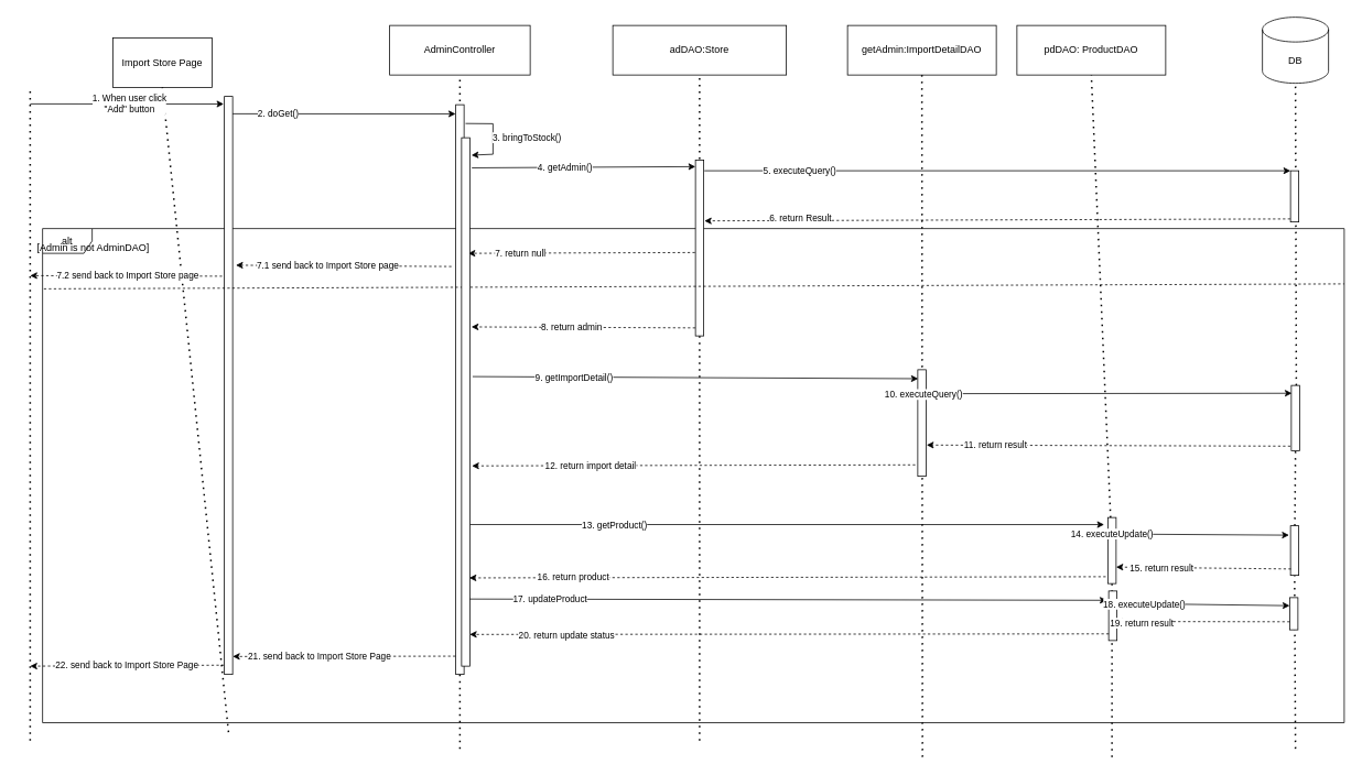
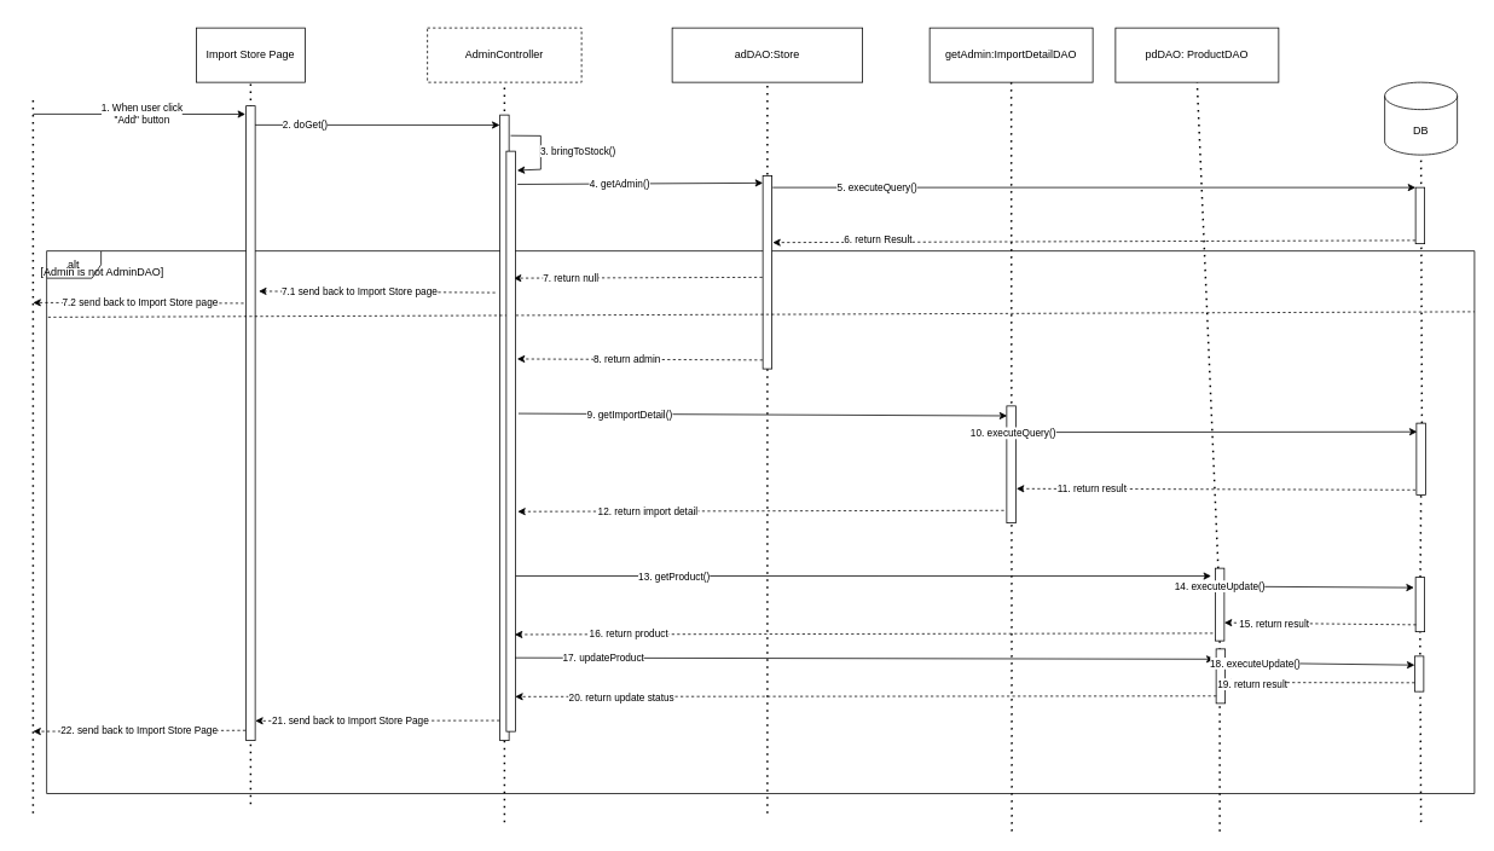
  <mxCell id="0" />
  <mxCell id="1" parent="0" />
  <mxCell id="2" value="alt" style="shape=umlFrame;whiteSpace=wrap;html=1;" parent="1" vertex="1"><mxGeometry x="51" y="276" width="1575" height="598.5" as="geometry" /></mxCell>
  <mxCell id="3" value="" style="endArrow=none;dashed=1;html=1;dashPattern=1 3;strokeWidth=2;" parent="1" edge="1"><mxGeometry width="50" height="50" relative="1" as="geometry"><mxPoint x="36" y="896" as="sourcePoint" /><mxPoint x="36" y="106" as="targetPoint" /></mxGeometry></mxCell>
- <mxCell id="4" value="Import Store Page" style="rounded=0;whiteSpace=wrap;html=1;" parent="1" vertex="1"><mxGeometry x="136" y="45" width="120" height="60" as="geometry" /></mxCell>
+ <mxCell id="4" value="Import Store Page" style="rounded=0;whiteSpace=wrap;html=1;" parent="1" vertex="1"><mxGeometry x="216" y="30" width="120" height="60" as="geometry" /></mxCell>
  <mxCell id="5" value="" style="endArrow=none;dashed=1;html=1;dashPattern=1 3;strokeWidth=2;entryX=0.5;entryY=1;entryDx=0;entryDy=0;" parent="1" target="4" edge="1"><mxGeometry width="50" height="50" relative="1" as="geometry"><mxPoint x="276" y="886" as="sourcePoint" /><mxPoint x="275.52" y="166" as="targetPoint" /></mxGeometry></mxCell>
  <mxCell id="6" value="1. When user click &lt;br&gt;&quot;Add&quot; button" style="endArrow=classic;html=1;entryX=-0.081;entryY=0.005;entryDx=0;entryDy=0;entryPerimeter=0;" parent="1" edge="1"><mxGeometry x="0.024" width="50" height="50" relative="1" as="geometry"><mxPoint x="36" y="125" as="sourcePoint" /><mxPoint x="270.19" y="125.165" as="targetPoint" /><mxPoint as="offset" /></mxGeometry></mxCell>
- <mxCell id="7" value="AdminController" style="rounded=0;whiteSpace=wrap;html=1;" parent="1" vertex="1"><mxGeometry x="471" y="30" width="170" height="60" as="geometry" /></mxCell>
+ <mxCell id="7" value="AdminController" style="rounded=0;whiteSpace=wrap;html=1;dashed=1;" parent="1" vertex="1"><mxGeometry x="471" y="30" width="170" height="60" as="geometry" /></mxCell>
  <mxCell id="8" value="adDAO:Store" style="rounded=0;whiteSpace=wrap;html=1;" parent="1" vertex="1"><mxGeometry x="741" y="30" width="210" height="60" as="geometry" /></mxCell>
  <mxCell id="9" value="getAdmin:ImportDetailDAO" style="rounded=0;whiteSpace=wrap;html=1;" parent="1" vertex="1"><mxGeometry x="1025" y="30" width="180" height="60" as="geometry" /></mxCell>
- <mxCell id="10" value="DB" style="shape=cylinder3;whiteSpace=wrap;html=1;boundedLbl=1;backgroundOutline=1;size=15;" parent="1" vertex="1"><mxGeometry x="1527" y="20" width="80" height="80" as="geometry" /></mxCell>
+ <mxCell id="10" value="DB" style="shape=cylinder3;whiteSpace=wrap;html=1;boundedLbl=1;backgroundOutline=1;size=15;" parent="1" vertex="1"><mxGeometry x="1527" y="90" width="80" height="80" as="geometry" /></mxCell>
  <mxCell id="11" value="" style="rounded=0;whiteSpace=wrap;html=1;" parent="1" vertex="1"><mxGeometry x="271" y="116" width="10" height="700" as="geometry" /></mxCell>
  <mxCell id="12" value="" style="endArrow=none;dashed=1;html=1;dashPattern=1 3;strokeWidth=2;entryX=0.5;entryY=1;entryDx=0;entryDy=0;" parent="1" target="7" edge="1"><mxGeometry width="50" height="50" relative="1" as="geometry"><mxPoint x="556" y="906" as="sourcePoint" /><mxPoint x="555.73" y="156" as="targetPoint" /></mxGeometry></mxCell>
  <mxCell id="13" value="" style="endArrow=none;dashed=1;html=1;dashPattern=1 3;strokeWidth=2;entryX=0.5;entryY=1;entryDx=0;entryDy=0;" parent="1" target="8" edge="1"><mxGeometry width="50" height="50" relative="1" as="geometry"><mxPoint x="846" y="896" as="sourcePoint" /><mxPoint x="845.95" y="166" as="targetPoint" /></mxGeometry></mxCell>
  <mxCell id="14" value="" style="endArrow=none;dashed=1;html=1;dashPattern=1 3;strokeWidth=2;entryX=0.5;entryY=1;entryDx=0;entryDy=0;" parent="1" target="9" edge="1"><mxGeometry width="50" height="50" relative="1" as="geometry"><mxPoint x="1115.68" y="916" as="sourcePoint" /><mxPoint x="1116" y="156" as="targetPoint" /></mxGeometry></mxCell>
  <mxCell id="15" value="" style="endArrow=none;dashed=1;html=1;dashPattern=1 3;strokeWidth=2;entryX=0.5;entryY=1;entryDx=0;entryDy=0;entryPerimeter=0;" parent="1" target="10" edge="1"><mxGeometry width="50" height="50" relative="1" as="geometry"><mxPoint x="1568" y="466" as="sourcePoint" /><mxPoint x="1568" y="156" as="targetPoint" /></mxGeometry></mxCell>
  <mxCell id="16" value="" style="rounded=0;whiteSpace=wrap;html=1;" parent="1" vertex="1"><mxGeometry x="551" y="126" width="10" height="690" as="geometry" /></mxCell>
  <mxCell id="17" value="2. doGet()" style="endArrow=classic;html=1;entryX=-0.023;entryY=0.005;entryDx=0;entryDy=0;entryPerimeter=0;" parent="1" edge="1"><mxGeometry x="-0.593" width="50" height="50" relative="1" as="geometry"><mxPoint x="281" y="137" as="sourcePoint" /><mxPoint x="550.77" y="137.115" as="targetPoint" /><mxPoint as="offset" /></mxGeometry></mxCell>
  <mxCell id="18" value="" style="rounded=0;whiteSpace=wrap;html=1;" parent="1" vertex="1"><mxGeometry x="841" y="193" width="10" height="213" as="geometry" /></mxCell>
  <mxCell id="19" value="4.&amp;nbsp;getAdmin()" style="endArrow=classic;html=1;exitX=1.245;exitY=0.057;exitDx=0;exitDy=0;exitPerimeter=0;" parent="1" source="51" edge="1"><mxGeometry x="-0.164" width="50" height="50" relative="1" as="geometry"><mxPoint x="574.76" y="201.2" as="sourcePoint" /><mxPoint x="841" y="201" as="targetPoint" /><mxPoint as="offset" /></mxGeometry></mxCell>
  <mxCell id="20" value="" style="rounded=0;whiteSpace=wrap;html=1;" parent="1" vertex="1"><mxGeometry x="1561" y="206" width="10" height="62" as="geometry" /></mxCell>
  <mxCell id="21" value="5. executeQuery()" style="endArrow=classic;html=1;entryX=0;entryY=0;entryDx=0;entryDy=0;exitX=1.078;exitY=0.061;exitDx=0;exitDy=0;exitPerimeter=0;" parent="1" source="18" target="20" edge="1"><mxGeometry x="-0.676" width="50" height="50" relative="1" as="geometry"><mxPoint x="866" y="206" as="sourcePoint" /><mxPoint x="1146" y="156" as="targetPoint" /><mxPoint as="offset" /></mxGeometry></mxCell>
  <mxCell id="22" value="6. return Result" style="endArrow=classic;html=1;exitX=-0.026;exitY=0.941;exitDx=0;exitDy=0;exitPerimeter=0;dashed=1;entryX=1.089;entryY=0.346;entryDx=0;entryDy=0;entryPerimeter=0;" parent="1" source="20" target="18" edge="1"><mxGeometry x="0.674" y="-2" width="50" height="50" relative="1" as="geometry"><mxPoint x="826" y="277.883" as="sourcePoint" /><mxPoint x="866" y="266" as="targetPoint" /><mxPoint as="offset" /></mxGeometry></mxCell>
  <mxCell id="23" value="7. return null" style="endArrow=classic;html=1;exitX=-0.056;exitY=0.526;exitDx=0;exitDy=0;exitPerimeter=0;dashed=1;" parent="1" source="18" edge="1"><mxGeometry x="0.536" width="50" height="50" relative="1" as="geometry"><mxPoint x="842.8" y="307.099" as="sourcePoint" /><mxPoint x="566" y="306" as="targetPoint" /><mxPoint as="offset" /></mxGeometry></mxCell>
  <mxCell id="24" value="7.1 send back to Import Store page" style="endArrow=classic;html=1;exitX=-0.525;exitY=0.284;exitDx=0;exitDy=0;exitPerimeter=0;dashed=1;entryX=1.394;entryY=0.292;entryDx=0;entryDy=0;entryPerimeter=0;" parent="1" source="16" target="11" edge="1"><mxGeometry x="0.153" width="50" height="50" relative="1" as="geometry"><mxPoint x="545.75" y="322.099" as="sourcePoint" /><mxPoint x="286" y="322" as="targetPoint" /><mxPoint as="offset" /></mxGeometry></mxCell>
  <mxCell id="25" value="7.2 send back to Import Store page" style="endArrow=classic;html=1;exitX=-0.27;exitY=0.311;exitDx=0;exitDy=0;exitPerimeter=0;dashed=1;" parent="1" source="11" edge="1"><mxGeometry x="-0.023" width="50" height="50" relative="1" as="geometry"><mxPoint x="271" y="333.309" as="sourcePoint" /><mxPoint x="36" y="333" as="targetPoint" /><mxPoint x="-1" as="offset" /></mxGeometry></mxCell>
  <mxCell id="26" value="8. return admin" style="endArrow=classic;html=1;exitX=-0.02;exitY=0.423;exitDx=0;exitDy=0;exitPerimeter=0;dashed=1;entryX=1.193;entryY=0.358;entryDx=0;entryDy=0;entryPerimeter=0;" parent="1" target="51" edge="1"><mxGeometry x="0.106" width="50" height="50" relative="1" as="geometry"><mxPoint x="840.75" y="396.309" as="sourcePoint" /><mxPoint x="576" y="396" as="targetPoint" /><mxPoint as="offset" /></mxGeometry></mxCell>
  <mxCell id="27" value="9. getImportDetail()" style="endArrow=classic;html=1;exitX=1.341;exitY=0.452;exitDx=0;exitDy=0;exitPerimeter=0;entryX=0.046;entryY=0.084;entryDx=0;entryDy=0;entryPerimeter=0;" parent="1" source="51" target="28" edge="1"><mxGeometry x="-0.545" y="-1" width="50" height="50" relative="1" as="geometry"><mxPoint x="565.7" y="457.6" as="sourcePoint" /><mxPoint x="1106" y="456" as="targetPoint" /><mxPoint as="offset" /><Array as="points" /></mxGeometry></mxCell>
  <mxCell id="28" value="" style="rounded=0;whiteSpace=wrap;html=1;" parent="1" vertex="1"><mxGeometry x="1110" y="447" width="10" height="129" as="geometry" /></mxCell>
  <mxCell id="29" value="21. send back to Import Store Page" style="endArrow=classic;html=1;dashed=1;exitX=-0.038;exitY=0.968;exitDx=0;exitDy=0;exitPerimeter=0;entryX=1.012;entryY=0.969;entryDx=0;entryDy=0;entryPerimeter=0;" parent="1" source="16" target="11" edge="1"><mxGeometry x="0.222" width="50" height="50" relative="1" as="geometry"><mxPoint x="546" y="796" as="sourcePoint" /><mxPoint x="286" y="796" as="targetPoint" /><mxPoint as="offset" /></mxGeometry></mxCell>
  <mxCell id="30" value="22. send back to Import Store Page" style="endArrow=classic;html=1;dashed=1;exitX=-0.062;exitY=0.984;exitDx=0;exitDy=0;exitPerimeter=0;" parent="1" source="11" edge="1"><mxGeometry width="50" height="50" relative="1" as="geometry"><mxPoint x="266" y="806" as="sourcePoint" /><mxPoint x="36" y="806" as="targetPoint" /><mxPoint as="offset" /></mxGeometry></mxCell>
  <mxCell id="31" value="[Admin&amp;nbsp;is not AdminDAO]" style="text;html=1;strokeColor=none;fillColor=none;align=center;verticalAlign=middle;whiteSpace=wrap;rounded=0;" parent="1" vertex="1"><mxGeometry x="20" y="284.5" width="185" height="30" as="geometry" /></mxCell>
  <mxCell id="32" value="" style="endArrow=none;dashed=1;html=1;rounded=0;exitX=0.001;exitY=0.122;exitDx=0;exitDy=0;exitPerimeter=0;entryX=1;entryY=0.112;entryDx=0;entryDy=0;entryPerimeter=0;" parent="1" source="2" target="2" edge="1"><mxGeometry width="50" height="50" relative="1" as="geometry"><mxPoint x="416" y="436" as="sourcePoint" /><mxPoint x="1406" y="346" as="targetPoint" /></mxGeometry></mxCell>
  <mxCell id="33" value="" style="endArrow=classic;html=1;rounded=0;entryX=0.07;entryY=0.12;entryDx=0;entryDy=0;entryPerimeter=0;" parent="1" target="35" edge="1"><mxGeometry width="50" height="50" relative="1" as="geometry"><mxPoint x="1126" y="476" as="sourcePoint" /><mxPoint x="1236" y="466" as="targetPoint" /></mxGeometry></mxCell>
  <mxCell id="34" value="10. executeQuery()" style="edgeLabel;html=1;align=center;verticalAlign=middle;resizable=0;points=[];" parent="33" vertex="1" connectable="0"><mxGeometry x="0.203" y="-1" relative="1" as="geometry"><mxPoint x="-273" as="offset" /></mxGeometry></mxCell>
  <mxCell id="35" value="" style="rounded=0;whiteSpace=wrap;html=1;" parent="1" vertex="1"><mxGeometry x="1562" y="466" width="10" height="79" as="geometry" /></mxCell>
  <mxCell id="36" value="" style="endArrow=none;dashed=1;html=1;dashPattern=1 3;strokeWidth=2;entryX=0.5;entryY=1;entryDx=0;entryDy=0;entryPerimeter=0;" parent="1" source="47" target="35" edge="1"><mxGeometry width="50" height="50" relative="1" as="geometry"><mxPoint x="1567" y="906" as="sourcePoint" /><mxPoint x="1567" y="156" as="targetPoint" /></mxGeometry></mxCell>
  <mxCell id="37" value="11. return result" style="endArrow=classic;html=1;dashed=1;entryX=1.173;entryY=0.707;entryDx=0;entryDy=0;entryPerimeter=0;exitX=-0.114;exitY=0.931;exitDx=0;exitDy=0;exitPerimeter=0;" parent="1" source="35" edge="1"><mxGeometry x="0.621" width="50" height="50" relative="1" as="geometry"><mxPoint x="1776" y="536" as="sourcePoint" /><mxPoint x="1120.73" y="538.203" as="targetPoint" /><mxPoint as="offset" /></mxGeometry></mxCell>
  <mxCell id="38" value="12. return import detail" style="endArrow=classic;html=1;exitX=-0.305;exitY=0.893;exitDx=0;exitDy=0;exitPerimeter=0;dashed=1;entryX=1.254;entryY=0.621;entryDx=0;entryDy=0;entryPerimeter=0;" parent="1" source="28" target="51" edge="1"><mxGeometry x="0.464" width="50" height="50" relative="1" as="geometry"><mxPoint x="850.75" y="406.309" as="sourcePoint" /><mxPoint x="566" y="566" as="targetPoint" /><mxPoint as="offset" /></mxGeometry></mxCell>
  <mxCell id="39" value="pdDAO: ProductDAO" style="rounded=0;whiteSpace=wrap;html=1;" parent="1" vertex="1"><mxGeometry x="1230" y="30" width="180" height="60" as="geometry" /></mxCell>
  <mxCell id="40" value="" style="endArrow=none;dashed=1;html=1;dashPattern=1 3;strokeWidth=2;entryX=0.5;entryY=1;entryDx=0;entryDy=0;" parent="1" source="43" target="39" edge="1"><mxGeometry width="50" height="50" relative="1" as="geometry"><mxPoint x="1345" y="916" as="sourcePoint" /><mxPoint x="1125" y="156" as="targetPoint" /></mxGeometry></mxCell>
  <mxCell id="41" value="13. getProduct()" style="endArrow=classic;html=1;exitX=1.004;exitY=0.732;exitDx=0;exitDy=0;exitPerimeter=0;entryX=-0.45;entryY=0.107;entryDx=0;entryDy=0;entryPerimeter=0;" parent="1" source="51" target="43" edge="1"><mxGeometry x="-0.545" y="-1" width="50" height="50" relative="1" as="geometry"><mxPoint x="571" y="468" as="sourcePoint" /><mxPoint x="1336" y="646" as="targetPoint" /><mxPoint as="offset" /><Array as="points" /></mxGeometry></mxCell>
  <mxCell id="42" value="" style="endArrow=none;dashed=1;html=1;dashPattern=1 3;strokeWidth=2;entryX=0.5;entryY=1;entryDx=0;entryDy=0;" parent="1" target="43" edge="1"><mxGeometry width="50" height="50" relative="1" as="geometry"><mxPoint x="1345" y="916" as="sourcePoint" /><mxPoint x="1345" y="146" as="targetPoint" /></mxGeometry></mxCell>
  <mxCell id="43" value="" style="rounded=0;whiteSpace=wrap;html=1;" parent="1" vertex="1"><mxGeometry x="1340" y="626" width="10" height="80" as="geometry" /></mxCell>
  <mxCell id="44" value="" style="endArrow=classic;html=1;rounded=0;exitX=1;exitY=0.25;exitDx=0;exitDy=0;entryX=-0.176;entryY=0.189;entryDx=0;entryDy=0;entryPerimeter=0;" parent="1" source="43" target="47" edge="1"><mxGeometry width="50" height="50" relative="1" as="geometry"><mxPoint x="1566" y="706" as="sourcePoint" /><mxPoint x="1616" y="656" as="targetPoint" /></mxGeometry></mxCell>
  <mxCell id="45" value="14. executeUpdate()" style="edgeLabel;html=1;align=center;verticalAlign=middle;resizable=0;points=[];" parent="44" vertex="1" connectable="0"><mxGeometry x="-0.27" y="1" relative="1" as="geometry"><mxPoint x="-82" as="offset" /></mxGeometry></mxCell>
  <mxCell id="46" value="" style="endArrow=none;dashed=1;html=1;dashPattern=1 3;strokeWidth=2;entryX=0.5;entryY=1;entryDx=0;entryDy=0;entryPerimeter=0;" parent="1" target="47" edge="1"><mxGeometry width="50" height="50" relative="1" as="geometry"><mxPoint x="1566" y="729" as="sourcePoint" /><mxPoint x="1567" y="545" as="targetPoint" /></mxGeometry></mxCell>
  <mxCell id="47" value="" style="rounded=0;whiteSpace=wrap;html=1;" parent="1" vertex="1"><mxGeometry x="1561" y="636" width="10" height="60" as="geometry" /></mxCell>
  <mxCell id="48" value="" style="endArrow=classic;html=1;rounded=0;exitX=0.053;exitY=0.872;exitDx=0;exitDy=0;exitPerimeter=0;entryX=1;entryY=0.75;entryDx=0;entryDy=0;dashed=1;" parent="1" source="47" target="43" edge="1"><mxGeometry width="50" height="50" relative="1" as="geometry"><mxPoint x="1516" y="636" as="sourcePoint" /><mxPoint x="1566" y="586" as="targetPoint" /></mxGeometry></mxCell>
  <mxCell id="49" value="15. return result" style="edgeLabel;html=1;align=center;verticalAlign=middle;resizable=0;points=[];" parent="48" vertex="1" connectable="0"><mxGeometry x="0.726" relative="1" as="geometry"><mxPoint x="26" as="offset" /></mxGeometry></mxCell>
  <mxCell id="50" value="" style="endArrow=none;dashed=1;html=1;dashPattern=1 3;strokeWidth=2;" parent="1" edge="1"><mxGeometry width="50" height="50" relative="1" as="geometry"><mxPoint x="1567" y="906" as="sourcePoint" /><mxPoint x="1566" y="726" as="targetPoint" /></mxGeometry></mxCell>
  <mxCell id="51" value="" style="rounded=0;whiteSpace=wrap;html=1;" parent="1" vertex="1"><mxGeometry x="558" y="166" width="10" height="640" as="geometry" /></mxCell>
  <mxCell id="52" value="" style="endArrow=classic;html=1;rounded=0;exitX=-0.255;exitY=0.896;exitDx=0;exitDy=0;exitPerimeter=0;entryX=0.931;entryY=0.833;entryDx=0;entryDy=0;entryPerimeter=0;dashed=1;" parent="1" source="43" target="51" edge="1"><mxGeometry width="50" height="50" relative="1" as="geometry"><mxPoint x="1116" y="786" as="sourcePoint" /><mxPoint x="1166" y="736" as="targetPoint" /></mxGeometry></mxCell>
  <mxCell id="53" value="16. return product" style="edgeLabel;html=1;align=center;verticalAlign=middle;resizable=0;points=[];" parent="52" vertex="1" connectable="0"><mxGeometry x="0.674" y="-1" relative="1" as="geometry"><mxPoint as="offset" /></mxGeometry></mxCell>
  <mxCell id="54" value="" style="endArrow=classic;html=1;rounded=0;entryX=1.194;entryY=0.033;entryDx=0;entryDy=0;entryPerimeter=0;exitX=1.183;exitY=0.033;exitDx=0;exitDy=0;exitPerimeter=0;" parent="1" source="16" target="51" edge="1"><mxGeometry width="50" height="50" relative="1" as="geometry"><mxPoint x="366" y="166" as="sourcePoint" /><mxPoint x="416" y="116" as="targetPoint" /><Array as="points"><mxPoint x="596" y="149" /><mxPoint x="596" y="186" /></Array></mxGeometry></mxCell>
  <mxCell id="55" value="3. bringToStock()" style="edgeLabel;html=1;align=center;verticalAlign=middle;resizable=0;points=[];" parent="54" vertex="1" connectable="0"><mxGeometry x="0.044" y="-1" relative="1" as="geometry"><mxPoint x="41" as="offset" /></mxGeometry></mxCell>
  <mxCell id="56" value="" style="endArrow=classic;html=1;rounded=0;exitX=0.976;exitY=0.873;exitDx=0;exitDy=0;exitPerimeter=0;entryX=-0.223;entryY=0.187;entryDx=0;entryDy=0;entryPerimeter=0;" edge="1" parent="1" source="51" target="58"><mxGeometry width="50" height="50" relative="1" as="geometry"><mxPoint x="566" y="736" as="sourcePoint" /><mxPoint x="616" y="686" as="targetPoint" /></mxGeometry></mxCell>
  <mxCell id="57" value="17. updateProduct" style="edgeLabel;html=1;align=center;verticalAlign=middle;resizable=0;points=[];" vertex="1" connectable="0" parent="56"><mxGeometry x="-0.748" relative="1" as="geometry"><mxPoint as="offset" /></mxGeometry></mxCell>
  <mxCell id="58" value="" style="rounded=0;whiteSpace=wrap;html=1;" vertex="1" parent="1"><mxGeometry x="1341" y="715" width="10" height="60" as="geometry" /></mxCell>
  <mxCell id="59" value="" style="rounded=0;whiteSpace=wrap;html=1;" vertex="1" parent="1"><mxGeometry x="1560" y="723" width="10" height="39" as="geometry" /></mxCell>
  <mxCell id="60" value="" style="endArrow=classic;html=1;rounded=0;entryX=0;entryY=0.25;entryDx=0;entryDy=0;exitX=1;exitY=0.25;exitDx=0;exitDy=0;" edge="1" parent="1" source="58" target="59"><mxGeometry width="50" height="50" relative="1" as="geometry"><mxPoint x="1356" y="736" as="sourcePoint" /><mxPoint x="1586" y="616" as="targetPoint" /></mxGeometry></mxCell>
  <mxCell id="61" value="18. executeUpdate()" style="edgeLabel;html=1;align=center;verticalAlign=middle;resizable=0;points=[];" vertex="1" connectable="0" parent="60"><mxGeometry x="-0.682" relative="1" as="geometry"><mxPoint as="offset" /></mxGeometry></mxCell>
  <mxCell id="62" value="" style="endArrow=classic;html=1;rounded=0;exitX=0;exitY=0.75;exitDx=0;exitDy=0;entryX=0.902;entryY=0.616;entryDx=0;entryDy=0;entryPerimeter=0;dashed=1;" edge="1" parent="1" source="59" target="58"><mxGeometry width="50" height="50" relative="1" as="geometry"><mxPoint x="1526" y="776" as="sourcePoint" /><mxPoint x="1576" y="726" as="targetPoint" /></mxGeometry></mxCell>
  <mxCell id="63" value="19. return result" style="edgeLabel;html=1;align=center;verticalAlign=middle;resizable=0;points=[];" vertex="1" connectable="0" parent="62"><mxGeometry x="0.701" y="1" relative="1" as="geometry"><mxPoint as="offset" /></mxGeometry></mxCell>
  <mxCell id="64" value="" style="endArrow=classic;html=1;rounded=0;exitX=0.015;exitY=0.865;exitDx=0;exitDy=0;exitPerimeter=0;entryX=0.977;entryY=0.94;entryDx=0;entryDy=0;entryPerimeter=0;dashed=1;" edge="1" parent="1" source="58" target="51"><mxGeometry width="50" height="50" relative="1" as="geometry"><mxPoint x="1146" y="736" as="sourcePoint" /><mxPoint x="1196" y="686" as="targetPoint" /></mxGeometry></mxCell>
  <mxCell id="65" value="20. return update status" style="edgeLabel;html=1;align=center;verticalAlign=middle;resizable=0;points=[];" vertex="1" connectable="0" parent="64"><mxGeometry x="0.699" y="1" relative="1" as="geometry"><mxPoint as="offset" /></mxGeometry></mxCell>
